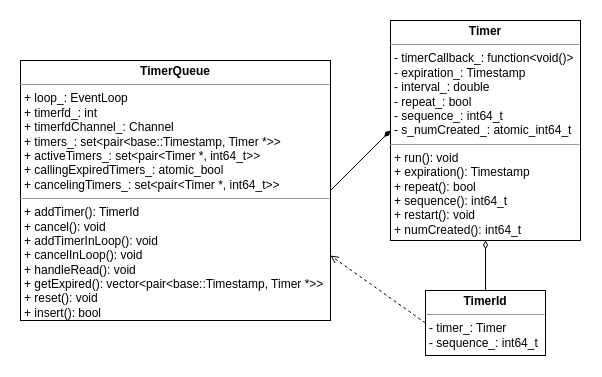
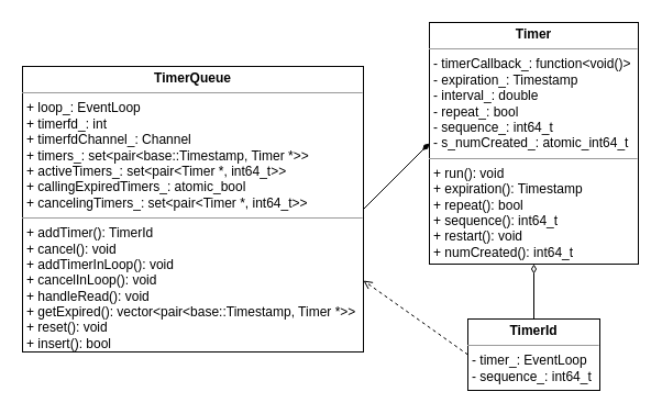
  <mxCell id="0" />
  <mxCell id="1" parent="0" />
  <mxCell id="2" style="edgeStyle=none;html=1;exitX=1;exitY=0.5;exitDx=0;exitDy=0;entryX=0;entryY=0.5;entryDx=0;entryDy=0;endArrow=diamondThin;endFill=1;" parent="1" source="3" target="4" edge="1"><mxGeometry relative="1" as="geometry" /></mxCell>
  <mxCell id="3" value="&lt;p style=&quot;margin:0px;margin-top:4px;text-align:center;&quot;&gt;&lt;b&gt;TimerQueue&lt;/b&gt;&lt;/p&gt;&lt;hr size=&quot;1&quot;&gt;&lt;p style=&quot;margin:0px;margin-left:4px;&quot;&gt;+ loop_: EventLoop&lt;/p&gt;&lt;p style=&quot;margin:0px;margin-left:4px;&quot;&gt;+ timerfd_: int&amp;nbsp;&lt;/p&gt;&lt;p style=&quot;margin:0px;margin-left:4px;&quot;&gt;+ timerfdChannel_: Channel&lt;/p&gt;&lt;p style=&quot;margin:0px;margin-left:4px;&quot;&gt;+ timers_: set&amp;lt;pair&amp;lt;base::Timestamp, Timer *&amp;gt;&amp;gt;&lt;/p&gt;&lt;p style=&quot;margin:0px;margin-left:4px;&quot;&gt;+ activeTimers_:&amp;nbsp;set&amp;lt;pair&amp;lt;Timer *, int64_t&amp;gt;&amp;gt;&lt;/p&gt;&lt;p style=&quot;margin:0px;margin-left:4px;&quot;&gt;+ callingExpiredTimers_: atomic_bool&lt;/p&gt;&lt;p style=&quot;margin:0px;margin-left:4px;&quot;&gt;+ cancelingTimers_: set&amp;lt;pair&amp;lt;Timer *, int64_t&amp;gt;&amp;gt;&lt;/p&gt;&lt;hr size=&quot;1&quot;&gt;&lt;p style=&quot;margin:0px;margin-left:4px;&quot;&gt;+ addTimer(): TimerId&lt;/p&gt;&lt;p style=&quot;margin:0px;margin-left:4px;&quot;&gt;+ cancel(): void&lt;/p&gt;&lt;p style=&quot;margin:0px;margin-left:4px;&quot;&gt;+ addTimerInLoop(): void&lt;/p&gt;&lt;p style=&quot;margin:0px;margin-left:4px;&quot;&gt;+ cancelInLoop(): void&lt;/p&gt;&lt;p style=&quot;margin:0px;margin-left:4px;&quot;&gt;+ handleRead(): void&lt;/p&gt;&lt;p style=&quot;margin:0px;margin-left:4px;&quot;&gt;+ getExpired(): vector&amp;lt;pair&amp;lt;base::Timestamp, Timer *&amp;gt;&amp;gt;&lt;/p&gt;&lt;p style=&quot;margin:0px;margin-left:4px;&quot;&gt;+ reset(): void&lt;/p&gt;&lt;p style=&quot;margin:0px;margin-left:4px;&quot;&gt;+ insert(): bool&lt;/p&gt;" style="verticalAlign=top;align=left;overflow=fill;fontSize=12;fontFamily=Helvetica;html=1;" parent="1" vertex="1"><mxGeometry x="20" y="60" width="310" height="260" as="geometry" /></mxCell>
  <mxCell id="4" value="&lt;p style=&quot;margin:0px;margin-top:4px;text-align:center;&quot;&gt;&lt;b&gt;Timer&lt;/b&gt;&lt;/p&gt;&lt;hr size=&quot;1&quot;&gt;&lt;p style=&quot;margin:0px;margin-left:4px;&quot;&gt;- timerCallback_: function&amp;lt;void()&amp;gt;&lt;/p&gt;&lt;p style=&quot;margin:0px;margin-left:4px;&quot;&gt;- expiration_: Timestamp&amp;nbsp;&lt;/p&gt;&lt;p style=&quot;margin:0px;margin-left:4px;&quot;&gt;- interval_: double&lt;/p&gt;&lt;p style=&quot;margin:0px;margin-left:4px;&quot;&gt;- repeat_: bool&lt;/p&gt;&lt;p style=&quot;margin:0px;margin-left:4px;&quot;&gt;- sequence_: int64_t&lt;/p&gt;&lt;p style=&quot;margin:0px;margin-left:4px;&quot;&gt;- s_numCreated_: atomic_int64_t&lt;/p&gt;&lt;hr size=&quot;1&quot;&gt;&lt;p style=&quot;margin:0px;margin-left:4px;&quot;&gt;+ run(): void&lt;/p&gt;&lt;p style=&quot;margin:0px;margin-left:4px;&quot;&gt;+ expiration(): Timestamp&lt;/p&gt;&lt;p style=&quot;margin:0px;margin-left:4px;&quot;&gt;+ repeat(): bool&lt;/p&gt;&lt;p style=&quot;margin:0px;margin-left:4px;&quot;&gt;+ sequence(): int64_t&lt;/p&gt;&lt;p style=&quot;margin:0px;margin-left:4px;&quot;&gt;+ restart(): void&lt;/p&gt;&lt;p style=&quot;margin:0px;margin-left:4px;&quot;&gt;+ numCreated(): int64_t&lt;/p&gt;" style="verticalAlign=top;align=left;overflow=fill;fontSize=12;fontFamily=Helvetica;html=1;" parent="1" vertex="1"><mxGeometry x="390" y="20" width="190" height="220" as="geometry" /></mxCell>
  <mxCell id="5" style="edgeStyle=none;html=1;exitX=0;exitY=0.5;exitDx=0;exitDy=0;entryX=1;entryY=0.75;entryDx=0;entryDy=0;endArrow=open;endFill=0;dashed=1;" parent="1" source="7" target="3" edge="1"><mxGeometry relative="1" as="geometry" /></mxCell>
  <mxCell id="6" style="edgeStyle=none;html=1;exitX=0.5;exitY=0;exitDx=0;exitDy=0;entryX=0.5;entryY=1;entryDx=0;entryDy=0;endArrow=diamondThin;endFill=0;" parent="1" source="7" target="4" edge="1"><mxGeometry relative="1" as="geometry" /></mxCell>
- <mxCell id="7" value="&lt;p style=&quot;margin:0px;margin-top:4px;text-align:center;&quot;&gt;&lt;b&gt;TimerId&lt;/b&gt;&lt;/p&gt;&lt;hr size=&quot;1&quot;&gt;&lt;p style=&quot;margin:0px;margin-left:4px;&quot;&gt;- timer_: Timer&lt;/p&gt;&lt;p style=&quot;margin:0px;margin-left:4px;&quot;&gt;- sequence_: int64_t&amp;nbsp;&lt;/p&gt;&lt;hr size=&quot;1&quot;&gt;&lt;p style=&quot;margin:0px;margin-left:4px;&quot;&gt;&lt;br&gt;&lt;/p&gt;" style="verticalAlign=top;align=left;overflow=fill;fontSize=12;fontFamily=Helvetica;html=1;" parent="1" vertex="1"><mxGeometry x="425" y="290" width="120" height="65" as="geometry" /></mxCell>
+ <mxCell id="7" value="&lt;p style=&quot;margin:0px;margin-top:4px;text-align:center;&quot;&gt;&lt;b&gt;TimerId&lt;/b&gt;&lt;/p&gt;&lt;hr size=&quot;1&quot;&gt;&lt;p style=&quot;margin:0px;margin-left:4px;&quot;&gt;- timer_: EventLoop&lt;/p&gt;&lt;p style=&quot;margin:0px;margin-left:4px;&quot;&gt;- sequence_: int64_t&amp;nbsp;&lt;/p&gt;&lt;hr size=&quot;1&quot;&gt;&lt;p style=&quot;margin:0px;margin-left:4px;&quot;&gt;&lt;br&gt;&lt;/p&gt;" style="verticalAlign=top;align=left;overflow=fill;fontSize=12;fontFamily=Helvetica;html=1;" parent="1" vertex="1"><mxGeometry x="425" y="290" width="120" height="65" as="geometry" /></mxCell>
